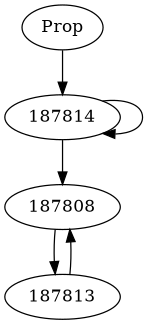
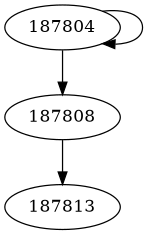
  digraph {
-   Prop
-   187804 [label=187814]
+   187804
    187808
    n4 [label=187813]
-   Prop -> 187804
    187804 -> 187804
    187804 -> 187808
    187808 -> n4
-   n4 -> 187808
  }
